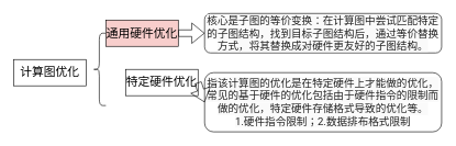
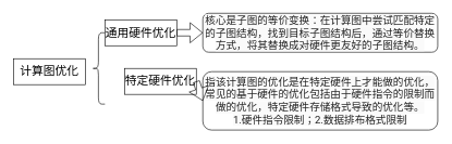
  <mxCell id="0" />
  <mxCell id="1" parent="0" />
  <mxCell id="2" value="&lt;font style=&quot;font-size: 18px;&quot;&gt;计算图优化&lt;/font&gt;" style="rounded=0;whiteSpace=wrap;html=1;" vertex="1" parent="1"><mxGeometry x="20" y="90" width="110" height="40" as="geometry" /></mxCell>
  <mxCell id="3" value="" style="shape=curlyBracket;whiteSpace=wrap;html=1;rounded=1;labelPosition=left;verticalLabelPosition=middle;align=right;verticalAlign=middle;" vertex="1" parent="1"><mxGeometry x="140" y="50" width="20" height="110" as="geometry" /></mxCell>
- <mxCell id="4" value="&lt;font style=&quot;font-size: 18px;&quot;&gt;通用硬件优化&lt;/font&gt;" style="rounded=0;whiteSpace=wrap;html=1;fillColor=#f8cecc;" vertex="1" parent="1"><mxGeometry x="160" y="30" width="110" height="40" as="geometry" /></mxCell>
+ <mxCell id="4" value="&lt;font style=&quot;font-size: 18px;&quot;&gt;通用硬件优化&lt;/font&gt;" style="rounded=0;whiteSpace=wrap;html=1;" vertex="1" parent="1"><mxGeometry x="160" y="30" width="110" height="40" as="geometry" /></mxCell>
  <mxCell id="5" value="&lt;font style=&quot;font-size: 18px;&quot;&gt;特定硬件优化&lt;/font&gt;" style="rounded=0;whiteSpace=wrap;html=1;" vertex="1" parent="1"><mxGeometry x="190" y="105" width="110" height="40" as="geometry" /></mxCell>
  <mxCell id="6" value="" style="shape=flexArrow;endArrow=classic;html=1;rounded=0;" edge="1" parent="1"><mxGeometry width="50" height="50" relative="1" as="geometry"><mxPoint x="270" y="50" as="sourcePoint" /><mxPoint x="310" y="50" as="targetPoint" /></mxGeometry></mxCell>
  <mxCell id="7" value="&lt;span style=&quot;color: rgba(0, 0, 0, 0.87); font-family: Roboto, &amp;quot;Noto Sans SC Sliced&amp;quot;, sans-serif; font-size: 16px; text-align: start; background-color: rgb(250, 250, 250);&quot;&gt;核心是子图的等价变换：在计算图中尝试匹配特定的子图结构，找到目标子图结构后，通过等价替换方式，将其替换成对硬件更友好的子图结构。&lt;/span&gt;" style="rounded=1;whiteSpace=wrap;html=1;" vertex="1" parent="1"><mxGeometry x="310" y="20" width="360" height="60" as="geometry" /></mxCell>
  <mxCell id="8" value="&lt;span style=&quot;color: rgba(0, 0, 0, 0.87); font-family: Roboto, &amp;quot;Noto Sans SC Sliced&amp;quot;, sans-serif; font-size: 16px; text-align: start; background-color: rgb(250, 250, 250);&quot;&gt;指该计算图的优化是在特定硬件上才能做的优化，常见的基于硬件的优化包括由于硬件指令的限制而做的优化，特定硬件存储格式导致的优化等。&lt;/span&gt;&lt;div&gt;&lt;span style=&quot;color: rgba(0, 0, 0, 0.87); font-family: Roboto, &amp;quot;Noto Sans SC Sliced&amp;quot;, sans-serif; font-size: 16px; text-align: start; background-color: rgb(250, 250, 250);&quot;&gt;1.硬件指令限制；2.数据排布格式限制&lt;/span&gt;&lt;/div&gt;" style="rounded=1;whiteSpace=wrap;html=1;" vertex="1" parent="1"><mxGeometry x="310" y="110" width="360" height="90" as="geometry" /></mxCell>
  <mxCell id="9" value="" style="shape=flexArrow;endArrow=classic;html=1;rounded=0;exitX=1;exitY=0.5;exitDx=0;exitDy=0;entryX=0;entryY=0.5;entryDx=0;entryDy=0;" edge="1" parent="1" source="5" target="8"><mxGeometry width="50" height="50" relative="1" as="geometry"><mxPoint x="280" y="60" as="sourcePoint" /><mxPoint x="320" y="60" as="targetPoint" /></mxGeometry></mxCell>
